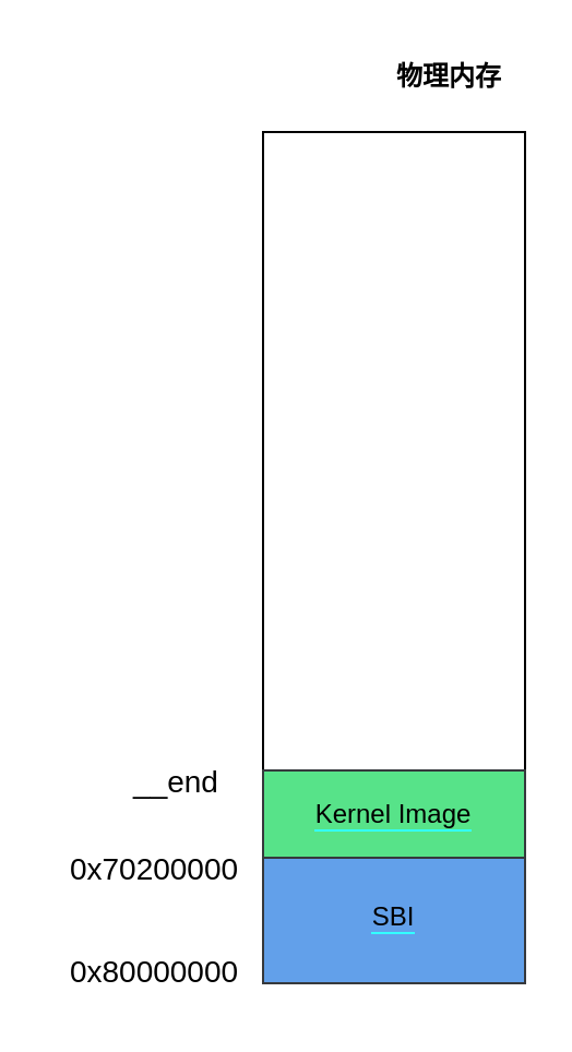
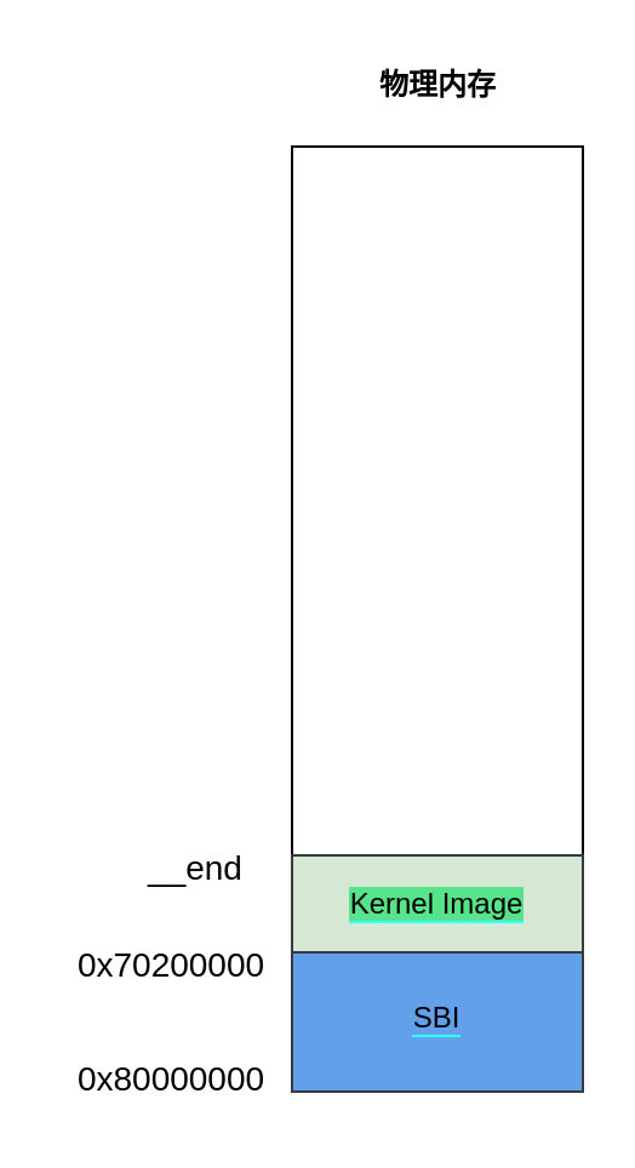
  <mxCell id="0" />
  <mxCell id="1" parent="0" />
  <mxCell id="2" value="" style="rounded=0;whiteSpace=wrap;html=1;labelBackgroundColor=#33FFFF;" vertex="1" parent="1"><mxGeometry x="120" y="60" width="120" height="330" as="geometry" /></mxCell>
  <mxCell id="3" value="&lt;span style=&quot;background-color: rgb(98, 160, 234);&quot;&gt;SBI&lt;/span&gt;" style="rounded=0;whiteSpace=wrap;html=1;labelBackgroundColor=#33FFFF;fillColor=#62a0ea;strokeColor=#36393d;" vertex="1" parent="1"><mxGeometry x="120" y="390" width="120" height="60" as="geometry" /></mxCell>
- <mxCell id="4" value="&lt;b&gt;物理内存&lt;/b&gt;" style="text;html=1;align=center;verticalAlign=middle;resizable=0;points=[];autosize=1;strokeColor=none;fillColor=none;" vertex="1" parent="1"><mxGeometry x="170" y="20" width="70" height="30" as="geometry" /></mxCell>
+ <mxCell id="4" value="&lt;b&gt;物理内存&lt;/b&gt;" style="text;html=1;align=center;verticalAlign=middle;resizable=0;points=[];autosize=1;strokeColor=none;fillColor=none;" vertex="1" parent="1"><mxGeometry x="145" y="20" width="70" height="30" as="geometry" /></mxCell>
  <mxCell id="5" value="0x80000000" style="text;html=1;align=center;verticalAlign=middle;resizable=0;points=[];autosize=1;strokeColor=none;fillColor=none;fontSize=14;" vertex="1" parent="1"><mxGeometry x="20" y="430" width="100" height="30" as="geometry" /></mxCell>
  <mxCell id="6" value="0x70200000" style="text;html=1;align=center;verticalAlign=middle;resizable=0;points=[];autosize=1;strokeColor=none;fillColor=none;fontSize=14;" vertex="1" parent="1"><mxGeometry x="20" y="382.5" width="100" height="30" as="geometry" /></mxCell>
- <mxCell id="7" value="&lt;span style=&quot;background-color: rgb(87, 227, 137);&quot;&gt;Kernel Image&lt;/span&gt;" style="rounded=0;whiteSpace=wrap;html=1;labelBackgroundColor=#33FFFF;fillColor=#57e389;strokeColor=#36393d;" vertex="1" parent="1"><mxGeometry x="120" y="352.5" width="120" height="40" as="geometry" /></mxCell>
+ <mxCell id="7" value="&lt;span style=&quot;background-color: rgb(87, 227, 137);&quot;&gt;Kernel Image&lt;/span&gt;" style="rounded=0;whiteSpace=wrap;html=1;labelBackgroundColor=#33FFFF;fillColor=#d5e8d4;strokeColor=#36393d;" vertex="1" parent="1"><mxGeometry x="120" y="352.5" width="120" height="40" as="geometry" /></mxCell>
  <mxCell id="8" value="__end" style="text;html=1;align=center;verticalAlign=middle;resizable=0;points=[];autosize=1;strokeColor=none;fillColor=none;fontSize=14;" vertex="1" parent="1"><mxGeometry x="50" y="342.5" width="60" height="30" as="geometry" /></mxCell>
